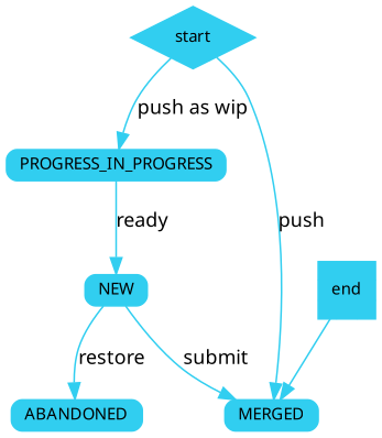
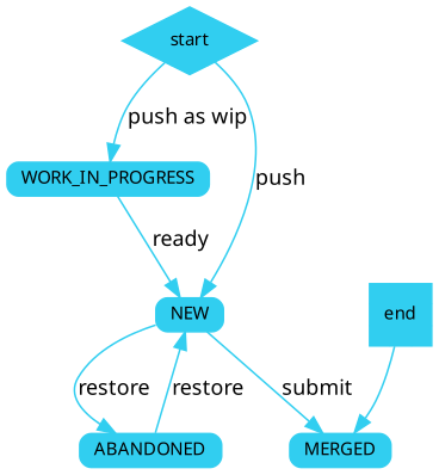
  digraph {
    node [color="#31CEF0" fontname=Verdana fontsize=10 shape=Mrecord style=filled]
    edge [color="#31CEF0" fontname=Verdana fontsize=12 style=filled]
    start [height=0.02 shape=Mdiamond width=0.02]
-   WORK_IN_PROGRESS [height=0.02 width=0.02 label=PROGRESS_IN_PROGRESS]
+   WORK_IN_PROGRESS [height=0.02 width=0.02]
    NEW [height=0.02 width=0.02]
    MERGED [height=0.02 width=0.02]
    ABANDONED [height=0.02 width=0.02]
    end [height=0.02 shape=Msquare width=0.02]
    start -> WORK_IN_PROGRESS [label="push as wip"]
-   start -> MERGED [label=push]
+   start -> NEW [label=push]
    WORK_IN_PROGRESS -> NEW [label=ready]
    NEW -> MERGED [height=0.02 label=submit shape=Mrecord width=0.02]
    NEW -> ABANDONED [height=0.02 label=restore shape=Mrecord width=0.02]
+   ABANDONED -> NEW [height=0.02 label=restore shape=Mrecord width=0.02]
    end -> MERGED
  }
